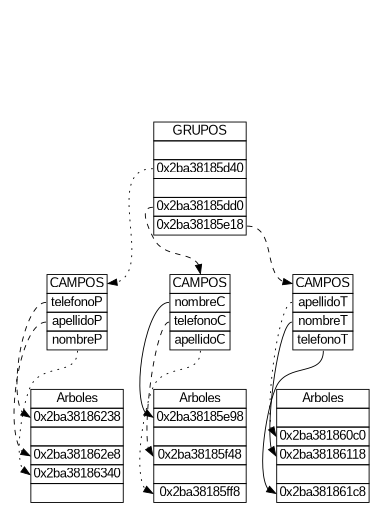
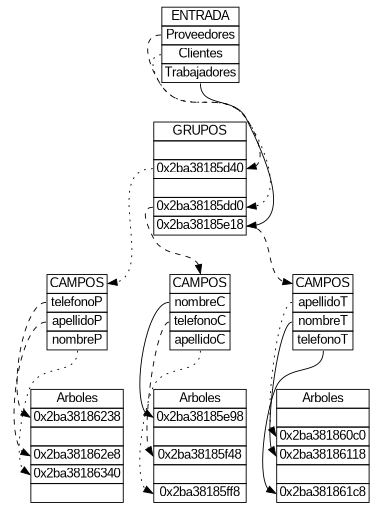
  digraph {
    fontname="Liberation Sans"
    node [fontname="Liberation Sans" shape=plaintext]
    edge [headport=arbol2 style=dashed fontname="Liberation Sans"]
+   n1 [label=<     <TABLE BORDER="0" CELLBORDER="1" CELLSPACING="0">         <TR><TD PORT="entrada">ENTRADA</TD></TR>         <TR><TD PORT="Proveedores">Proveedores</TD></TR>         <TR><TD PORT="Clientes">Clientes</TD></TR>         <TR><TD PORT="Trabajadores">Trabajadores</TD></TR>     </TABLE>>]
    n2 [label=<     <TABLE BORDER="0" CELLBORDER="1" CELLSPACING="0">         <TR><TD PORT="val1">GRUPOS</TD></TR>         <TR><TD PORT="null0">     </TD></TR>         <TR><TD PORT="tablac1">0x2ba38185d40</TD></TR>         <TR><TD PORT="null2">     </TD></TR>         <TR><TD PORT="tablac3">0x2ba38185dd0</TD></TR>         <TR><TD PORT="tablac4">0x2ba38185e18</TD></TR>     </TABLE>>]
    n3 [label=<     <TABLE BORDER="0" CELLBORDER="1" CELLSPACING="0">         <TR><TD PORT="campos1">CAMPOS</TD></TR>         <TR><TD PORT="telefonoP">telefonoP</TD></TR>         <TR><TD PORT="apellidoP">apellidoP</TD></TR>         <TR><TD PORT="nombreP">nombreP</TD></TR>     </TABLE>>]
    n4 [label=<     <TABLE BORDER="0" CELLBORDER="1" CELLSPACING="0">         <TR><TD PORT="campos3">CAMPOS</TD></TR>         <TR><TD PORT="nombreC">nombreC</TD></TR>         <TR><TD PORT="telefonoC">telefonoC</TD></TR>         <TR><TD PORT="apellidoC">apellidoC</TD></TR>     </TABLE>>]
    n5 [label=<     <TABLE BORDER="0" CELLBORDER="1" CELLSPACING="0">         <TR><TD PORT="campos4">CAMPOS</TD></TR>         <TR><TD PORT="apellidoT">apellidoT</TD></TR>         <TR><TD PORT="nombreT">nombreT</TD></TR>         <TR><TD PORT="telefonoT">telefonoT</TD></TR>     </TABLE>>]
    n6 [label=<     <TABLE BORDER="0" CELLBORDER="1" CELLSPACING="0">         <TR><TD PORT="arbol">Arboles</TD></TR>         <TR><TD PORT="arbol0">0x2ba38186238</TD></TR>         <TR><TD PORT="null1">     </TD></TR>         <TR><TD PORT="arbol2">0x2ba381862e8</TD></TR>         <TR><TD PORT="arbol3">0x2ba38186340</TD></TR>         <TR><TD PORT="null4">     </TD></TR>     </TABLE>>]
    n7 [label=<     <TABLE BORDER="0" CELLBORDER="1" CELLSPACING="0">         <TR><TD PORT="arbol">Arboles</TD></TR>         <TR><TD PORT="arbol0">0x2ba38185e98</TD></TR>         <TR><TD PORT="null1">     </TD></TR>         <TR><TD PORT="arbol2">0x2ba38185f48</TD></TR>         <TR><TD PORT="null3">     </TD></TR>         <TR><TD PORT="arbol4">0x2ba38185ff8</TD></TR>     </TABLE>>]
    n8 [label=<     <TABLE BORDER="0" CELLBORDER="1" CELLSPACING="0">         <TR><TD PORT="arbol">Arboles</TD></TR>         <TR><TD PORT="null0">     </TD></TR>         <TR><TD PORT="arbol1">0x2ba381860c0</TD></TR>         <TR><TD PORT="arbol2">0x2ba38186118</TD></TR>         <TR><TD PORT="null3">     </TD></TR>         <TR><TD PORT="arbol4">0x2ba381861c8</TD></TR>     </TABLE>>]
+   n1 -> n2 [headport=tablac1 tailport=Proveedores]
+   n1 -> n2 [headport=tablac3 tailport=Clientes style=dotted]
+   n1 -> n2 [headport=tablac4 tailport=Trabajadores style=solid]
    n2 -> n3 [headport=campos1 tailport=tablac1 style=dotted]
    n2 -> n4 [headport=campos3 tailport=tablac3]
    n2 -> n5 [headport=campos4 tailport=tablac4]
    n3 -> n6 [headport=arbol0 tailport=telefonoP]
    n3 -> n6 [tailport=apellidoP]
    n3 -> n6 [headport=arbol3 tailport=nombreP style=dotted]
    n4 -> n7 [headport=arbol0 tailport=nombreC style=solid]
    n4 -> n7 [tailport=telefonoC]
    n4 -> n7 [headport=arbol4 tailport=apellidoC style=dotted]
    n5 -> n8 [headport=arbol1 tailport=apellidoT style=dotted]
    n5 -> n8 [tailport=nombreT style=solid]
    n5 -> n8 [headport=arbol4 tailport=telefonoT style=solid]
  }
